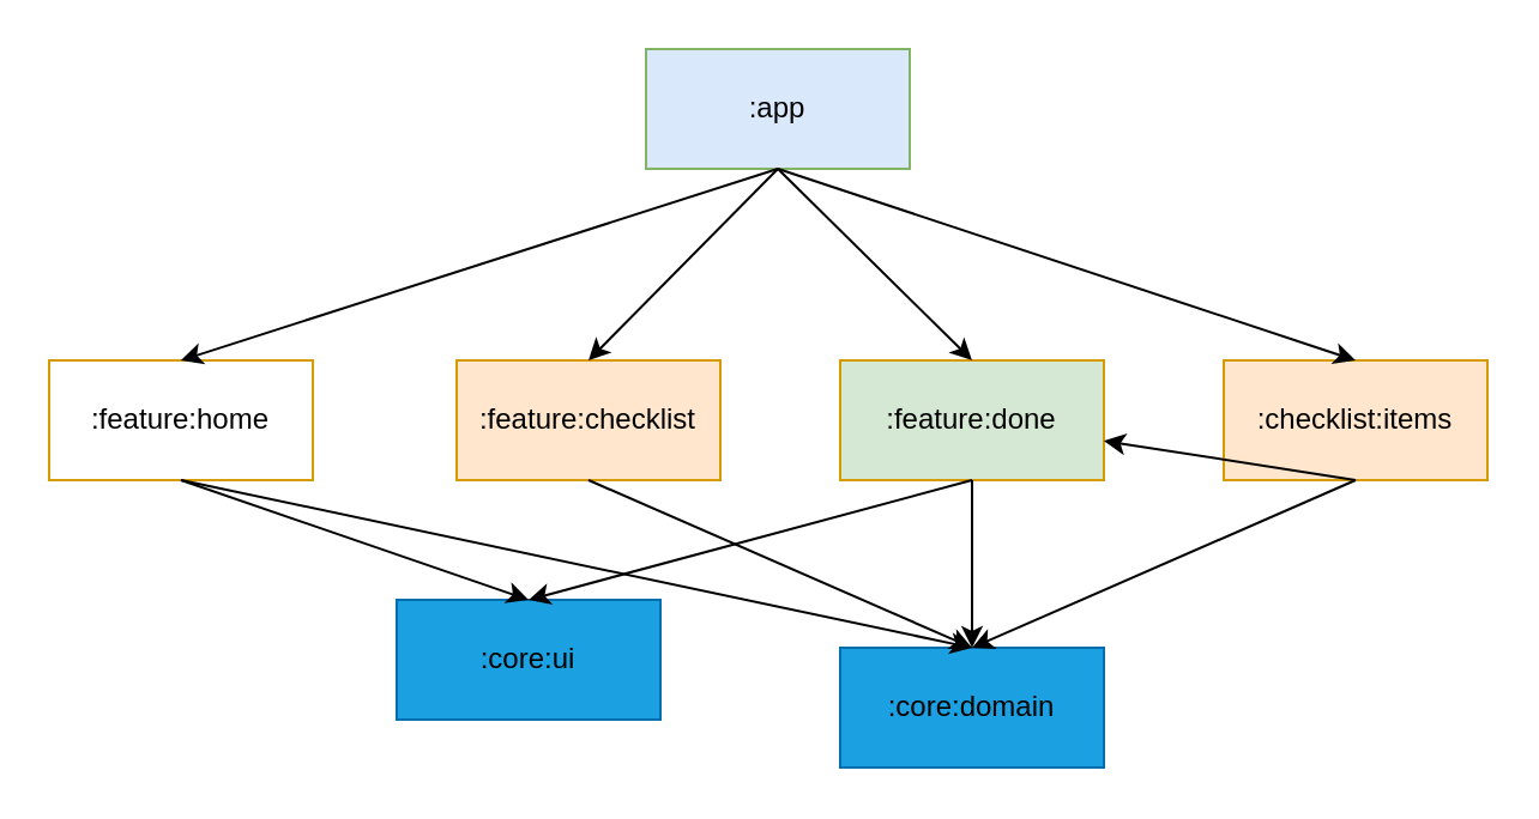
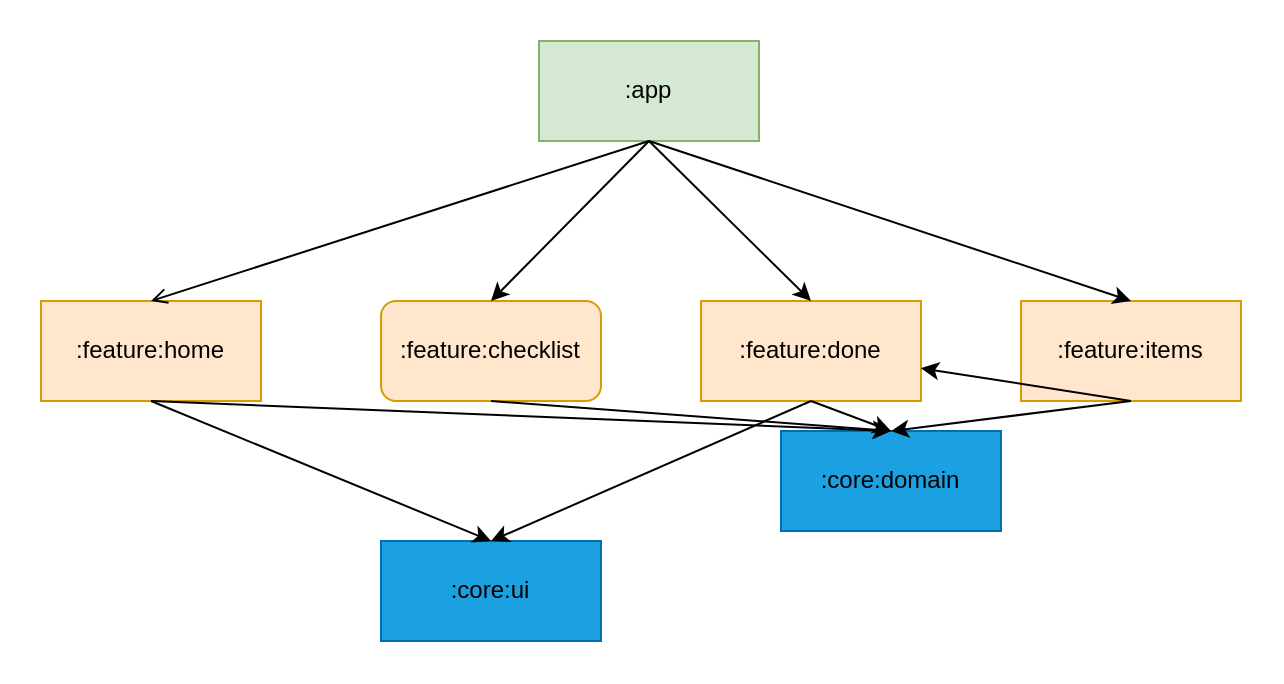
  <mxCell id="0" />
  <mxCell id="1" parent="0" />
- <mxCell id="2" value="&lt;font style=&quot;color: light-dark(rgb(0, 0, 0), rgb(0, 0, 0));&quot;&gt;:app&lt;/font&gt;" style="html=1;whiteSpace=wrap;fillColor=#dae8fc;strokeColor=#82b366;" parent="1" vertex="1"><mxGeometry x="269" y="20" width="110" height="50" as="geometry" /></mxCell>
- <mxCell id="3" value="&lt;font&gt;:feature:home&lt;/font&gt;" style="html=1;whiteSpace=wrap;fillColor=#ffffff;strokeColor=#d79b00;fontColor=#000000;" parent="1" vertex="1"><mxGeometry x="20" y="150" width="110" height="50" as="geometry" /></mxCell>
- <mxCell id="4" value="&lt;font&gt;:feature:checklist&lt;/font&gt;" style="html=1;whiteSpace=wrap;fillColor=#ffe6cc;strokeColor=#d79b00;fontColor=#000000;" parent="1" vertex="1"><mxGeometry x="190" y="150" width="110" height="50" as="geometry" /></mxCell>
- <mxCell id="5" value="&lt;font&gt;:feature:done&lt;/font&gt;" style="html=1;whiteSpace=wrap;fillColor=#d5e8d4;strokeColor=#d79b00;fontColor=#000000;" parent="1" vertex="1"><mxGeometry x="350" y="150" width="110" height="50" as="geometry" /></mxCell>
- <mxCell id="6" value="&lt;font&gt;:checklist:items&lt;/font&gt;" style="html=1;whiteSpace=wrap;fillColor=#ffe6cc;strokeColor=#d79b00;fontColor=#000000;" parent="1" vertex="1"><mxGeometry x="510" y="150" width="110" height="50" as="geometry" /></mxCell>
- <mxCell id="7" value="&lt;font&gt;:core:ui&lt;/font&gt;" style="html=1;whiteSpace=wrap;fillColor=#1ba1e2;fontColor=#000000;strokeColor=#006EAF;" parent="1" vertex="1"><mxGeometry x="165" y="250" width="110" height="50" as="geometry" /></mxCell>
- <mxCell id="8" value="&lt;font&gt;:core:domain&lt;/font&gt;" style="html=1;whiteSpace=wrap;fillColor=#1ba1e2;fontColor=#000000;strokeColor=#006EAF;" parent="1" vertex="1"><mxGeometry x="350" y="270" width="110" height="50" as="geometry" /></mxCell>
+ <mxCell id="2" value="&lt;font style=&quot;color: light-dark(rgb(0, 0, 0), rgb(0, 0, 0));&quot;&gt;:app&lt;/font&gt;" style="html=1;whiteSpace=wrap;fillColor=#d5e8d4;strokeColor=#82b366;" parent="1" vertex="1"><mxGeometry x="269" y="20" width="110" height="50" as="geometry" /></mxCell>
+ <mxCell id="3" value="&lt;font&gt;:feature:home&lt;/font&gt;" style="html=1;whiteSpace=wrap;fillColor=#ffe6cc;strokeColor=#d79b00;fontColor=#000000;" parent="1" vertex="1"><mxGeometry x="20" y="150" width="110" height="50" as="geometry" /></mxCell>
+ <mxCell id="4" value="&lt;font&gt;:feature:checklist&lt;/font&gt;" style="html=1;whiteSpace=wrap;fillColor=#ffe6cc;strokeColor=#d79b00;fontColor=#000000;rounded=1;" parent="1" vertex="1"><mxGeometry x="190" y="150" width="110" height="50" as="geometry" /></mxCell>
+ <mxCell id="5" value="&lt;font&gt;:feature:done&lt;/font&gt;" style="html=1;whiteSpace=wrap;fillColor=#ffe6cc;strokeColor=#d79b00;fontColor=#000000;" parent="1" vertex="1"><mxGeometry x="350" y="150" width="110" height="50" as="geometry" /></mxCell>
+ <mxCell id="6" value="&lt;font&gt;:feature:items&lt;/font&gt;" style="html=1;whiteSpace=wrap;fillColor=#ffe6cc;strokeColor=#d79b00;fontColor=#000000;" parent="1" vertex="1"><mxGeometry x="510" y="150" width="110" height="50" as="geometry" /></mxCell>
+ <mxCell id="7" value="&lt;font&gt;:core:ui&lt;/font&gt;" style="html=1;whiteSpace=wrap;fillColor=#1ba1e2;fontColor=#000000;strokeColor=#006EAF;" parent="1" vertex="1"><mxGeometry x="190" y="270" width="110" height="50" as="geometry" /></mxCell>
+ <mxCell id="8" value="&lt;font&gt;:core:domain&lt;/font&gt;" style="html=1;whiteSpace=wrap;fillColor=#1ba1e2;fontColor=#000000;strokeColor=#006EAF;" parent="1" vertex="1"><mxGeometry x="390" y="215" width="110" height="50" as="geometry" /></mxCell>
  <mxCell id="9" value="" style="curved=1;endArrow=classic;html=1;rounded=0;exitX=0.5;exitY=1;exitDx=0;exitDy=0;entryX=0.5;entryY=0;entryDx=0;entryDy=0;" parent="1" source="2" target="4" edge="1"><mxGeometry width="50" height="50" relative="1" as="geometry"><mxPoint x="270" y="140" as="sourcePoint" /><mxPoint x="320" y="90" as="targetPoint" /></mxGeometry></mxCell>
  <mxCell id="10" value="" style="curved=1;endArrow=classic;html=1;rounded=0;entryX=0.5;entryY=0;entryDx=0;entryDy=0;exitX=0.5;exitY=1;exitDx=0;exitDy=0;" parent="1" source="2" target="6" edge="1"><mxGeometry width="50" height="50" relative="1" as="geometry"><mxPoint x="320" y="70" as="sourcePoint" /><mxPoint x="255" y="160" as="targetPoint" /></mxGeometry></mxCell>
  <mxCell id="11" value="" style="curved=1;endArrow=classic;html=1;rounded=0;entryX=0.5;entryY=0;entryDx=0;entryDy=0;exitX=0.5;exitY=1;exitDx=0;exitDy=0;" parent="1" source="2" target="5" edge="1"><mxGeometry width="50" height="50" relative="1" as="geometry"><mxPoint x="320" y="70" as="sourcePoint" /><mxPoint x="575" y="160" as="targetPoint" /></mxGeometry></mxCell>
- <mxCell id="12" value="" style="curved=1;endArrow=classic;html=1;rounded=0;entryX=0.5;entryY=0;entryDx=0;entryDy=0;exitX=0.5;exitY=1;exitDx=0;exitDy=0;" parent="1" source="2" target="3" edge="1"><mxGeometry width="50" height="50" relative="1" as="geometry"><mxPoint x="320" y="70" as="sourcePoint" /><mxPoint x="415" y="160" as="targetPoint" /></mxGeometry></mxCell>
+ <mxCell id="12" value="" style="curved=1;endArrow=open;html=1;rounded=0;entryX=0.5;entryY=0;entryDx=0;entryDy=0;exitX=0.5;exitY=1;exitDx=0;exitDy=0;" parent="1" source="2" target="3" edge="1"><mxGeometry width="50" height="50" relative="1" as="geometry"><mxPoint x="320" y="70" as="sourcePoint" /><mxPoint x="415" y="160" as="targetPoint" /></mxGeometry></mxCell>
  <mxCell id="13" value="" style="curved=1;endArrow=classic;html=1;rounded=0;entryX=0.5;entryY=0;entryDx=0;entryDy=0;exitX=0.5;exitY=1;exitDx=0;exitDy=0;" parent="1" source="3" target="7" edge="1"><mxGeometry width="50" height="50" relative="1" as="geometry"><mxPoint x="334" y="80" as="sourcePoint" /><mxPoint x="85" y="160" as="targetPoint" /></mxGeometry></mxCell>
  <mxCell id="14" value="" style="curved=1;endArrow=classic;html=1;rounded=0;entryX=0.5;entryY=0;entryDx=0;entryDy=0;exitX=0.5;exitY=1;exitDx=0;exitDy=0;" parent="1" source="5" target="7" edge="1"><mxGeometry width="50" height="50" relative="1" as="geometry"><mxPoint x="255" y="210" as="sourcePoint" /><mxPoint x="255" y="280" as="targetPoint" /></mxGeometry></mxCell>
  <mxCell id="15" value="" style="curved=1;endArrow=classic;html=1;rounded=0;exitX=0.5;exitY=1;exitDx=0;exitDy=0;" parent="1" source="6" target="5" edge="1"><mxGeometry width="50" height="50" relative="1" as="geometry"><mxPoint x="415" y="210" as="sourcePoint" /><mxPoint x="255" y="280" as="targetPoint" /></mxGeometry></mxCell>
  <mxCell id="16" value="" style="curved=1;endArrow=classic;html=1;rounded=0;entryX=0.5;entryY=0;entryDx=0;entryDy=0;exitX=0.5;exitY=1;exitDx=0;exitDy=0;" parent="1" source="3" target="8" edge="1"><mxGeometry width="50" height="50" relative="1" as="geometry"><mxPoint x="85" y="210" as="sourcePoint" /><mxPoint x="255" y="280" as="targetPoint" /></mxGeometry></mxCell>
  <mxCell id="17" value="" style="curved=1;endArrow=classic;html=1;rounded=0;entryX=0.5;entryY=0;entryDx=0;entryDy=0;exitX=0.5;exitY=1;exitDx=0;exitDy=0;" parent="1" source="4" target="8" edge="1"><mxGeometry width="50" height="50" relative="1" as="geometry"><mxPoint x="255" y="210" as="sourcePoint" /><mxPoint x="255" y="280" as="targetPoint" /></mxGeometry></mxCell>
  <mxCell id="18" value="" style="curved=1;endArrow=classic;html=1;rounded=0;entryX=0.5;entryY=0;entryDx=0;entryDy=0;exitX=0.5;exitY=1;exitDx=0;exitDy=0;" parent="1" source="5" target="8" edge="1"><mxGeometry width="50" height="50" relative="1" as="geometry"><mxPoint x="415" y="210" as="sourcePoint" /><mxPoint x="255" y="280" as="targetPoint" /></mxGeometry></mxCell>
  <mxCell id="19" value="" style="curved=1;endArrow=classic;html=1;rounded=0;entryX=0.5;entryY=0;entryDx=0;entryDy=0;exitX=0.5;exitY=1;exitDx=0;exitDy=0;" parent="1" source="6" target="8" edge="1"><mxGeometry width="50" height="50" relative="1" as="geometry"><mxPoint x="575" y="210" as="sourcePoint" /><mxPoint x="255" y="280" as="targetPoint" /></mxGeometry></mxCell>
